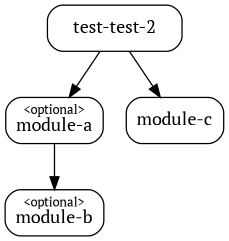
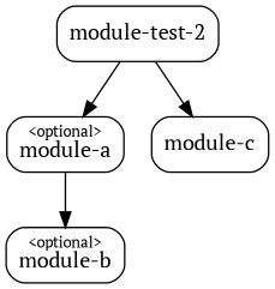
  digraph {
    fontname="PT Serif"
    node [fontname="PT Serif" fontsize=14 shape=box style=rounded]
    edge [fontname="PT Serif" fontsize=10]
    n1 [label=<<font point-size="10">&lt;optional&gt;</font><br/>module-a>]
    n2 [label=<<font point-size="10">&lt;optional&gt;</font><br/>module-b>]
-   n3 [label="test-test-2"]
+   n3 [label="module-test-2"]
    n4 [label=<module-c>]
    n1 -> n2
    n3 -> n1
    n3 -> n4
  }
